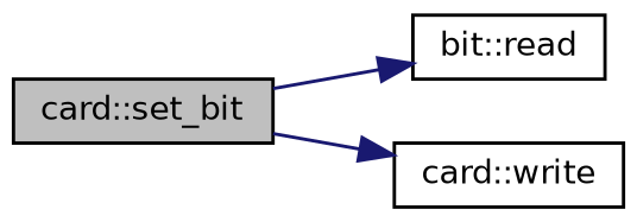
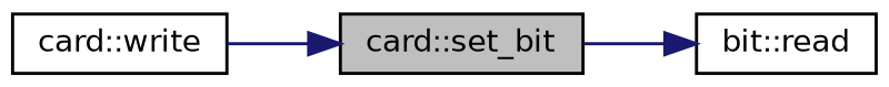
  digraph {
    rankdir=LR
    node [color=black fillcolor=white fontname=Helvetica fontsize=10 shape=record style=filled]
    edge [color=midnightblue fontname=Helvetica fontsize=10 labelfontname=Helvetica labelfontsize=10 style=solid]
    n1 [fillcolor=grey75 fontcolor=black height=0.2 label="card::set_bit" width=0.4]
    n2 [height=0.2 label="bit::read" width=0.4]
    n3 [height=0.2 label="card::write" width=0.4]
    n1 -> n2
-   n1 -> n3
+   n3 -> n1
  }
